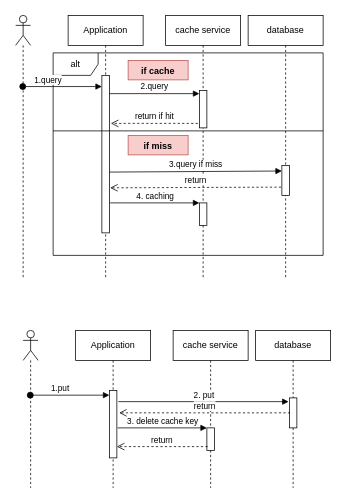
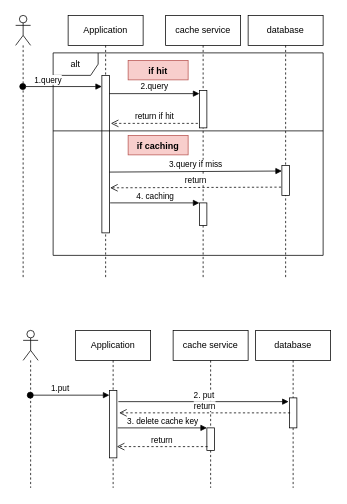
  <mxCell id="0" />
  <mxCell id="1" parent="0" />
  <mxCell id="2" value="alt" style="shape=umlFrame;whiteSpace=wrap;html=1;" parent="1" vertex="1"><mxGeometry x="70" y="70" width="360" height="270" as="geometry" /></mxCell>
  <mxCell id="3" value="" style="shape=umlLifeline;participant=umlActor;perimeter=lifelinePerimeter;whiteSpace=wrap;html=1;container=1;collapsible=0;recursiveResize=0;verticalAlign=top;spacingTop=36;outlineConnect=0;" parent="1" vertex="1"><mxGeometry x="20" y="20" width="20" height="350" as="geometry" /></mxCell>
  <mxCell id="4" value="Application" style="shape=umlLifeline;perimeter=lifelinePerimeter;whiteSpace=wrap;html=1;container=1;collapsible=0;recursiveResize=0;outlineConnect=0;" parent="1" vertex="1"><mxGeometry x="90" y="20" width="100" height="350" as="geometry" /></mxCell>
  <mxCell id="5" value="" style="html=1;points=[];perimeter=orthogonalPerimeter;" parent="4" vertex="1"><mxGeometry x="45" y="80" width="10" height="210" as="geometry" /></mxCell>
  <mxCell id="6" value="cache service" style="shape=umlLifeline;perimeter=lifelinePerimeter;whiteSpace=wrap;html=1;container=1;collapsible=0;recursiveResize=0;outlineConnect=0;" parent="1" vertex="1"><mxGeometry x="220" y="20" width="100" height="350" as="geometry" /></mxCell>
  <mxCell id="7" value="" style="html=1;points=[];perimeter=orthogonalPerimeter;" parent="6" vertex="1"><mxGeometry x="45" y="100" width="10" height="50" as="geometry" /></mxCell>
  <mxCell id="8" value="" style="html=1;points=[];perimeter=orthogonalPerimeter;" parent="6" vertex="1"><mxGeometry x="45" y="250.03" width="10" height="29.97" as="geometry" /></mxCell>
  <mxCell id="9" value="database" style="shape=umlLifeline;perimeter=lifelinePerimeter;whiteSpace=wrap;html=1;container=1;collapsible=0;recursiveResize=0;outlineConnect=0;" parent="1" vertex="1"><mxGeometry x="330" y="20" width="100" height="350" as="geometry" /></mxCell>
  <mxCell id="10" value="" style="html=1;points=[];perimeter=orthogonalPerimeter;" parent="9" vertex="1"><mxGeometry x="45" y="200" width="10" height="40" as="geometry" /></mxCell>
  <mxCell id="11" value="1.query" style="html=1;verticalAlign=bottom;startArrow=oval;endArrow=block;startSize=8;entryX=0;entryY=0.071;entryDx=0;entryDy=0;entryPerimeter=0;align=right;" parent="1" source="3" target="5" edge="1"><mxGeometry relative="1" as="geometry"><mxPoint x="95" y="100" as="sourcePoint" /></mxGeometry></mxCell>
  <mxCell id="12" value="2.query" style="html=1;verticalAlign=bottom;endArrow=block;entryX=0;entryY=0.087;entryDx=0;entryDy=0;entryPerimeter=0;" parent="1" source="5" target="7" edge="1"><mxGeometry relative="1" as="geometry"><mxPoint x="195" y="120" as="sourcePoint" /></mxGeometry></mxCell>
  <mxCell id="13" value="return if hit" style="html=1;verticalAlign=bottom;endArrow=open;dashed=1;endSize=8;" parent="1" edge="1"><mxGeometry relative="1" as="geometry"><mxPoint x="147" y="164" as="targetPoint" /><mxPoint x="263" y="164" as="sourcePoint" /></mxGeometry></mxCell>
  <mxCell id="14" value="3.query if miss" style="html=1;verticalAlign=bottom;endArrow=block;entryX=0;entryY=0.188;entryDx=0;entryDy=0;entryPerimeter=0;exitX=1;exitY=0.614;exitDx=0;exitDy=0;exitPerimeter=0;" parent="1" source="5" target="10" edge="1"><mxGeometry relative="1" as="geometry"><mxPoint x="274" y="185" as="sourcePoint" /></mxGeometry></mxCell>
  <mxCell id="15" value="return" style="html=1;verticalAlign=bottom;endArrow=open;dashed=1;endSize=8;entryX=1.1;entryY=0.714;entryDx=0;entryDy=0;entryPerimeter=0;exitX=-0.1;exitY=0.725;exitDx=0;exitDy=0;exitPerimeter=0;" parent="1" source="10" target="5" edge="1"><mxGeometry relative="1" as="geometry"><mxPoint x="274" y="213" as="targetPoint" /><mxPoint x="405" y="220" as="sourcePoint" /></mxGeometry></mxCell>
  <mxCell id="16" value="" style="line;strokeWidth=1;fillColor=none;align=left;verticalAlign=middle;spacingTop=-1;spacingLeft=3;spacingRight=3;rotatable=0;labelPosition=right;points=[];portConstraint=eastwest;" parent="1" vertex="1"><mxGeometry x="70" y="170" width="360" height="8" as="geometry" /></mxCell>
- <mxCell id="17" value="if cache" style="text;align=center;fontStyle=1;verticalAlign=middle;spacingLeft=3;spacingRight=3;strokeColor=#b85450;rotatable=0;points=[[0,0.5],[1,0.5]];portConstraint=eastwest;fillColor=#f8cecc;" parent="1" vertex="1"><mxGeometry x="170" y="80" width="80" height="26" as="geometry" /></mxCell>
- <mxCell id="18" value="if miss" style="text;align=center;fontStyle=1;verticalAlign=middle;spacingLeft=3;spacingRight=3;strokeColor=#b85450;rotatable=0;points=[[0,0.5],[1,0.5]];portConstraint=eastwest;fillColor=#f8cecc;" parent="1" vertex="1"><mxGeometry x="170" y="180" width="80" height="26" as="geometry" /></mxCell>
+ <mxCell id="17" value="if hit" style="text;align=center;fontStyle=1;verticalAlign=middle;spacingLeft=3;spacingRight=3;strokeColor=#b85450;rotatable=0;points=[[0,0.5],[1,0.5]];portConstraint=eastwest;fillColor=#f8cecc;" parent="1" vertex="1"><mxGeometry x="170" y="80" width="80" height="26" as="geometry" /></mxCell>
+ <mxCell id="18" value="if caching" style="text;align=center;fontStyle=1;verticalAlign=middle;spacingLeft=3;spacingRight=3;strokeColor=#b85450;rotatable=0;points=[[0,0.5],[1,0.5]];portConstraint=eastwest;fillColor=#f8cecc;" parent="1" vertex="1"><mxGeometry x="170" y="180" width="80" height="26" as="geometry" /></mxCell>
  <mxCell id="19" value="4. caching" style="html=1;verticalAlign=bottom;startArrow=none;endArrow=block;startSize=8;exitX=1.1;exitY=0.857;exitDx=0;exitDy=0;exitPerimeter=0;startFill=0;" parent="1" target="8" edge="1"><mxGeometry relative="1" as="geometry"><mxPoint x="146" y="270" as="sourcePoint" /></mxGeometry></mxCell>
  <mxCell id="20" value="" style="shape=umlLifeline;participant=umlActor;perimeter=lifelinePerimeter;whiteSpace=wrap;html=1;container=1;collapsible=0;recursiveResize=0;verticalAlign=top;spacingTop=36;outlineConnect=0;" parent="1" vertex="1"><mxGeometry x="30" y="440" width="20" height="210" as="geometry" /></mxCell>
  <mxCell id="21" value="Application" style="shape=umlLifeline;perimeter=lifelinePerimeter;whiteSpace=wrap;html=1;container=1;collapsible=0;recursiveResize=0;outlineConnect=0;" parent="1" vertex="1"><mxGeometry x="100" y="440" width="100" height="210" as="geometry" /></mxCell>
  <mxCell id="22" value="" style="html=1;points=[];perimeter=orthogonalPerimeter;" parent="21" vertex="1"><mxGeometry x="45" y="80" width="10" height="90" as="geometry" /></mxCell>
  <mxCell id="23" value="cache service" style="shape=umlLifeline;perimeter=lifelinePerimeter;whiteSpace=wrap;html=1;container=1;collapsible=0;recursiveResize=0;outlineConnect=0;" parent="1" vertex="1"><mxGeometry x="230" y="440" width="100" height="210" as="geometry" /></mxCell>
  <mxCell id="24" value="" style="html=1;points=[];perimeter=orthogonalPerimeter;" parent="23" vertex="1"><mxGeometry x="45" y="130" width="10" height="30" as="geometry" /></mxCell>
  <mxCell id="25" value="database" style="shape=umlLifeline;perimeter=lifelinePerimeter;whiteSpace=wrap;html=1;container=1;collapsible=0;recursiveResize=0;outlineConnect=0;" parent="1" vertex="1"><mxGeometry x="340" y="440" width="100" height="210" as="geometry" /></mxCell>
  <mxCell id="26" value="" style="html=1;points=[];perimeter=orthogonalPerimeter;" parent="25" vertex="1"><mxGeometry x="45" y="90" width="10" height="40" as="geometry" /></mxCell>
  <mxCell id="27" value="1.put" style="html=1;verticalAlign=bottom;startArrow=oval;endArrow=block;startSize=8;entryX=0;entryY=0.071;entryDx=0;entryDy=0;entryPerimeter=0;align=right;" parent="1" source="20" target="22" edge="1"><mxGeometry relative="1" as="geometry"><mxPoint x="105" y="520" as="sourcePoint" /></mxGeometry></mxCell>
  <mxCell id="28" value="2. put" style="html=1;verticalAlign=bottom;endArrow=block;exitX=1.2;exitY=0.167;exitDx=0;exitDy=0;exitPerimeter=0;entryX=-0.1;entryY=0.125;entryDx=0;entryDy=0;entryPerimeter=0;" parent="1" source="22" target="26" edge="1"><mxGeometry relative="1" as="geometry"><mxPoint x="154" y="554" as="sourcePoint" /><mxPoint x="385" y="538" as="targetPoint" /></mxGeometry></mxCell>
  <mxCell id="29" value="return" style="html=1;verticalAlign=bottom;endArrow=open;dashed=1;endSize=8;exitX=0.1;exitY=0.5;exitDx=0;exitDy=0;exitPerimeter=0;entryX=1.3;entryY=0.333;entryDx=0;entryDy=0;entryPerimeter=0;" parent="1" source="26" target="22" edge="1"><mxGeometry relative="1" as="geometry"><mxPoint x="156" y="560" as="targetPoint" /><mxPoint x="415" y="640" as="sourcePoint" /></mxGeometry></mxCell>
  <mxCell id="30" value="3. delete cache key" style="html=1;verticalAlign=bottom;endArrow=block;entryX=0;entryY=0;exitX=1.1;exitY=0.556;exitDx=0;exitDy=0;exitPerimeter=0;" parent="1" source="22" target="24" edge="1"><mxGeometry relative="1" as="geometry"><mxPoint x="205" y="590" as="sourcePoint" /></mxGeometry></mxCell>
  <mxCell id="31" value="return" style="html=1;verticalAlign=bottom;endArrow=open;dashed=1;endSize=8;exitX=0.1;exitY=0.833;entryX=1;entryY=0.833;entryDx=0;entryDy=0;entryPerimeter=0;exitDx=0;exitDy=0;exitPerimeter=0;" parent="1" source="24" target="22" edge="1"><mxGeometry relative="1" as="geometry"><mxPoint x="205" y="666" as="targetPoint" /></mxGeometry></mxCell>
